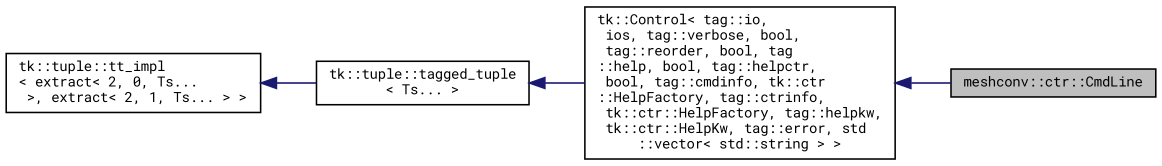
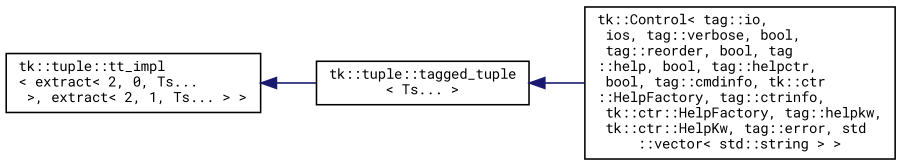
  digraph {
    rankdir=LR
    fontname="Roboto Mono"
    node [color=black fontname="Roboto Mono" fontsize=9 shape=record]
    edge [color=midnightblue dir=back fontname="Roboto Mono" fontsize=9 labelfontname="sans-serif" labelfontsize=9 style=solid]
-   n1 [fillcolor=grey75 fontcolor=black height=0.2 label="meshconv::ctr::CmdLine" style=filled width=0.4]
    n2 [height=0.2 label="tk::Control\< tag::io,\l ios, tag::verbose, bool,\l tag::reorder, bool, tag\l::help, bool, tag::helpctr,\l bool, tag::cmdinfo, tk::ctr\l::HelpFactory, tag::ctrinfo,\l tk::ctr::HelpFactory, tag::helpkw,\l tk::ctr::HelpKw, tag::error, std\l::vector\< std::string \> \>" width=0.4]
    n3 [height=0.2 label="tk::tuple::tagged_tuple\l\< Ts... \>" width=0.4]
    n4 [height=0.2 label="tk::tuple::tt_impl\l\< extract\< 2, 0, Ts...\l \>, extract\< 2, 1, Ts... \> \>" width=0.4]
-   n2 -> n1
    n3 -> n2
    n4 -> n3
  }
